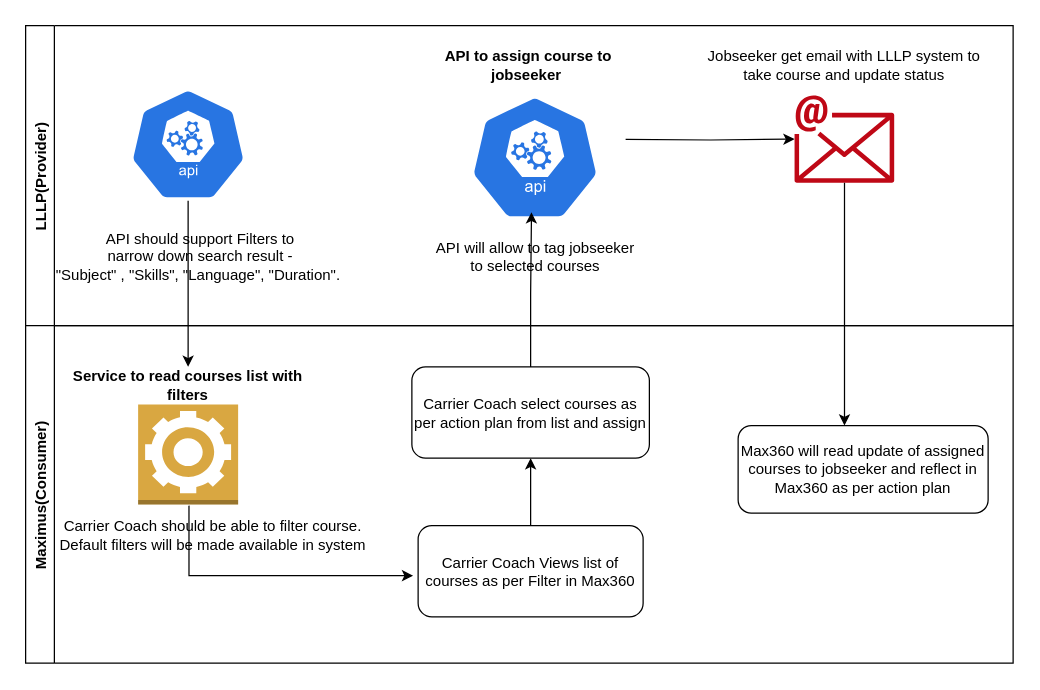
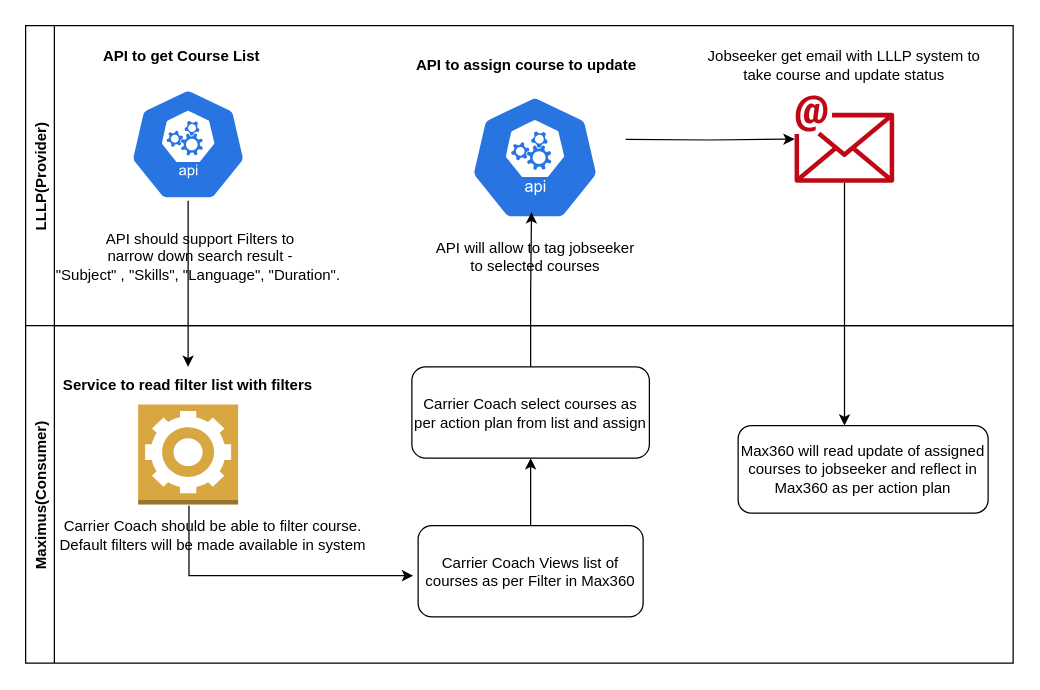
  <mxCell id="0" />
  <mxCell id="1" parent="0" />
  <mxCell id="2" value="LLLP(Provider)" style="swimlane;horizontal=0;" vertex="1" parent="1"><mxGeometry x="20" y="20" width="790" height="240" as="geometry" /></mxCell>
  <mxCell id="3" value="" style="sketch=0;html=1;dashed=0;whitespace=wrap;fillColor=#2875E2;strokeColor=#ffffff;points=[[0.005,0.63,0],[0.1,0.2,0],[0.9,0.2,0],[0.5,0,0],[0.995,0.63,0],[0.72,0.99,0],[0.5,1,0],[0.28,0.99,0]];shape=mxgraph.kubernetes.icon;prIcon=api" vertex="1" parent="2"><mxGeometry x="70" y="50" width="120" height="90" as="geometry" /></mxCell>
+ <mxCell id="4" value="&lt;b&gt;API to get Course List&lt;/b&gt;" style="text;html=1;strokeColor=none;fillColor=none;align=center;verticalAlign=middle;whiteSpace=wrap;rounded=0;" vertex="1" parent="2"><mxGeometry x="60" y="10" width="130" height="30" as="geometry" /></mxCell>
  <mxCell id="5" value="API should support Filters to &lt;br&gt;narrow down search result - &lt;br&gt;&quot;Subject&quot; , &quot;Skills&quot;, &quot;Language&quot;, &quot;Duration&quot;.&amp;nbsp;" style="text;html=1;strokeColor=none;fillColor=none;align=center;verticalAlign=middle;whiteSpace=wrap;rounded=0;" vertex="1" parent="2"><mxGeometry y="150" width="280" height="70" as="geometry" /></mxCell>
  <mxCell id="6" style="edgeStyle=orthogonalEdgeStyle;rounded=0;orthogonalLoop=1;jettySize=auto;html=1;" edge="1" parent="2" target="10"><mxGeometry relative="1" as="geometry"><mxPoint x="480" y="91" as="sourcePoint" /></mxGeometry></mxCell>
  <mxCell id="7" value="" style="sketch=0;html=1;dashed=0;whitespace=wrap;fillColor=#2875E2;strokeColor=#ffffff;points=[[0.005,0.63,0],[0.1,0.2,0],[0.9,0.2,0],[0.5,0,0],[0.995,0.63,0],[0.72,0.99,0],[0.5,1,0],[0.28,0.99,0]];shape=mxgraph.kubernetes.icon;prIcon=api" vertex="1" parent="2"><mxGeometry x="337.5" y="55.5" width="140" height="100" as="geometry" /></mxCell>
- <mxCell id="8" value="&lt;b&gt;API to assign course to jobseeker&amp;nbsp;&lt;/b&gt;" style="text;html=1;strokeColor=none;fillColor=none;align=center;verticalAlign=middle;whiteSpace=wrap;rounded=0;" vertex="1" parent="2"><mxGeometry x="310" y="17" width="185" height="30" as="geometry" /></mxCell>
+ <mxCell id="8" value="&lt;b&gt;API to assign course to update&amp;nbsp;&lt;/b&gt;" style="text;html=1;strokeColor=none;fillColor=none;align=center;verticalAlign=middle;whiteSpace=wrap;rounded=0;" vertex="1" parent="2"><mxGeometry x="310" y="17" width="185" height="30" as="geometry" /></mxCell>
  <mxCell id="9" value="API will allow to tag jobseeker &lt;br&gt;to selected courses" style="text;html=1;strokeColor=none;fillColor=none;align=center;verticalAlign=middle;whiteSpace=wrap;rounded=0;" vertex="1" parent="2"><mxGeometry x="307.5" y="160" width="200" height="50" as="geometry" /></mxCell>
  <mxCell id="10" value="" style="sketch=0;outlineConnect=0;fontColor=#232F3E;gradientColor=none;fillColor=#BF0816;strokeColor=none;dashed=0;verticalLabelPosition=bottom;verticalAlign=top;align=center;html=1;fontSize=12;fontStyle=0;aspect=fixed;shape=mxgraph.aws4.email;" vertex="1" parent="2"><mxGeometry x="615.15" y="55.5" width="79.7" height="70.5" as="geometry" /></mxCell>
  <mxCell id="11" value="Jobseeker get email with LLLP system to take course and update status" style="text;html=1;strokeColor=none;fillColor=none;align=center;verticalAlign=middle;whiteSpace=wrap;rounded=0;" vertex="1" parent="2"><mxGeometry x="540" y="17" width="230" height="30" as="geometry" /></mxCell>
  <mxCell id="12" value="Maximus(Consumer)" style="swimlane;horizontal=0;" vertex="1" parent="1"><mxGeometry x="20" y="260" width="790" height="270" as="geometry" /></mxCell>
  <mxCell id="13" style="edgeStyle=orthogonalEdgeStyle;rounded=0;orthogonalLoop=1;jettySize=auto;html=1;exitX=0.431;exitY=0.02;exitDx=0;exitDy=0;exitPerimeter=0;" edge="1" parent="12" source="16"><mxGeometry relative="1" as="geometry"><mxPoint x="310" y="200" as="targetPoint" /><Array as="points"><mxPoint x="131" y="200" /></Array></mxGeometry></mxCell>
  <mxCell id="14" value="" style="outlineConnect=0;dashed=0;verticalLabelPosition=bottom;verticalAlign=top;align=center;html=1;shape=mxgraph.aws3.worker;fillColor=#D9A741;gradientColor=none;" vertex="1" parent="12"><mxGeometry x="90" y="63" width="80" height="80" as="geometry" /></mxCell>
- <mxCell id="15" value="&lt;b&gt;Service to read courses list with filters&lt;/b&gt;" style="text;html=1;strokeColor=none;fillColor=none;align=center;verticalAlign=middle;whiteSpace=wrap;rounded=0;" vertex="1" parent="12"><mxGeometry x="20" y="33" width="220" height="30" as="geometry" /></mxCell>
+ <mxCell id="15" value="&lt;b&gt;Service to read filter list with filters&lt;/b&gt;" style="text;html=1;strokeColor=none;fillColor=none;align=center;verticalAlign=middle;whiteSpace=wrap;rounded=0;" vertex="1" parent="12"><mxGeometry x="20" y="33" width="220" height="30" as="geometry" /></mxCell>
  <mxCell id="16" value="Carrier Coach should be able to filter course. Default filters will be made available in system" style="text;html=1;strokeColor=none;fillColor=none;align=center;verticalAlign=middle;whiteSpace=wrap;rounded=0;" vertex="1" parent="12"><mxGeometry x="10" y="143" width="280" height="50" as="geometry" /></mxCell>
  <mxCell id="17" value="" style="edgeStyle=orthogonalEdgeStyle;rounded=0;orthogonalLoop=1;jettySize=auto;html=1;" edge="1" parent="12" source="18" target="19"><mxGeometry relative="1" as="geometry" /></mxCell>
  <mxCell id="18" value="Carrier Coach Views list of courses as per Filter in Max360" style="rounded=1;whiteSpace=wrap;html=1;" vertex="1" parent="12"><mxGeometry x="314" y="160" width="180" height="73" as="geometry" /></mxCell>
  <mxCell id="19" value="Carrier Coach select courses as per action plan from list and assign" style="rounded=1;whiteSpace=wrap;html=1;" vertex="1" parent="12"><mxGeometry x="309" y="33" width="190" height="73" as="geometry" /></mxCell>
  <mxCell id="20" value="Max360 will read update of assigned courses to jobseeker and reflect in Max360 as per action plan" style="rounded=1;whiteSpace=wrap;html=1;" vertex="1" parent="12"><mxGeometry x="570" y="80" width="200" height="70" as="geometry" /></mxCell>
  <mxCell id="21" value="" style="edgeStyle=orthogonalEdgeStyle;rounded=0;orthogonalLoop=1;jettySize=auto;html=1;exitX=0.5;exitY=1;exitDx=0;exitDy=0;exitPerimeter=0;" edge="1" parent="1" source="3" target="15"><mxGeometry relative="1" as="geometry" /></mxCell>
  <mxCell id="22" style="edgeStyle=orthogonalEdgeStyle;rounded=0;orthogonalLoop=1;jettySize=auto;html=1;entryX=0.48;entryY=0.938;entryDx=0;entryDy=0;entryPerimeter=0;" edge="1" parent="1" source="19" target="7"><mxGeometry relative="1" as="geometry" /></mxCell>
  <mxCell id="23" style="edgeStyle=orthogonalEdgeStyle;rounded=0;orthogonalLoop=1;jettySize=auto;html=1;" edge="1" parent="1" source="10" target="20"><mxGeometry relative="1" as="geometry"><Array as="points"><mxPoint x="675" y="300" /><mxPoint x="675" y="300" /></Array></mxGeometry></mxCell>
